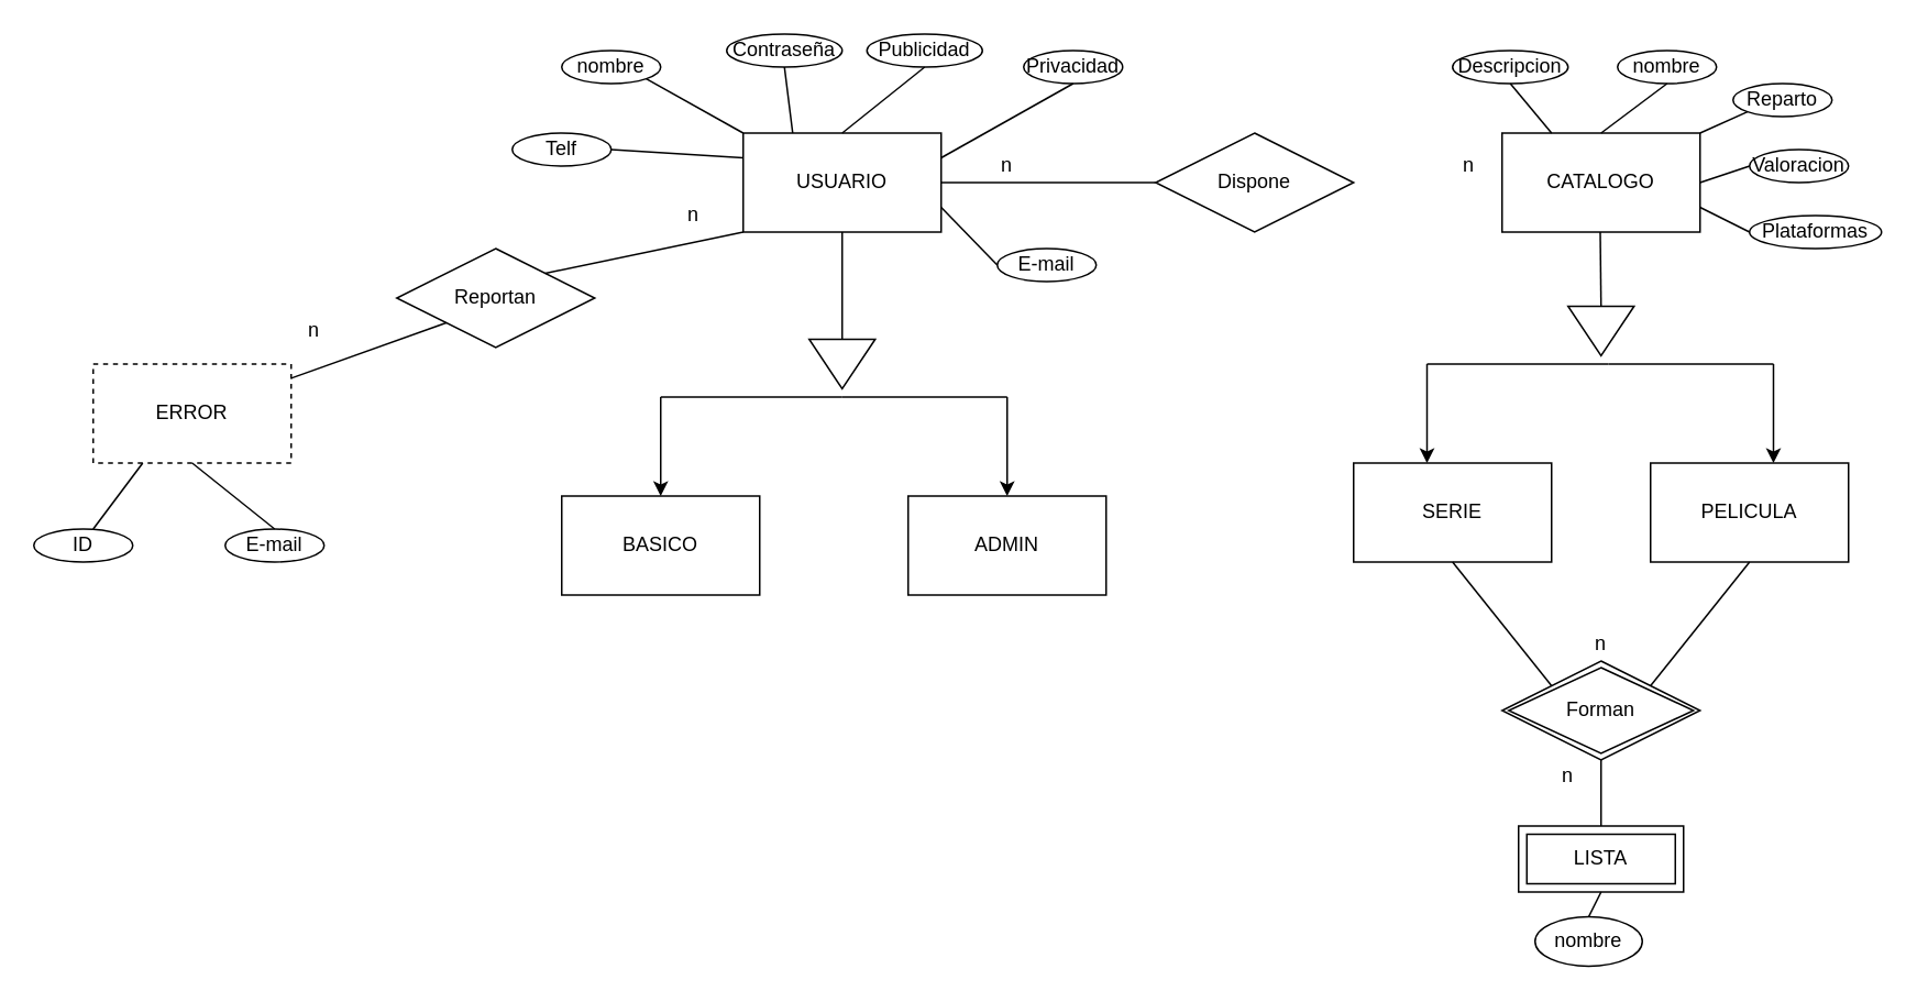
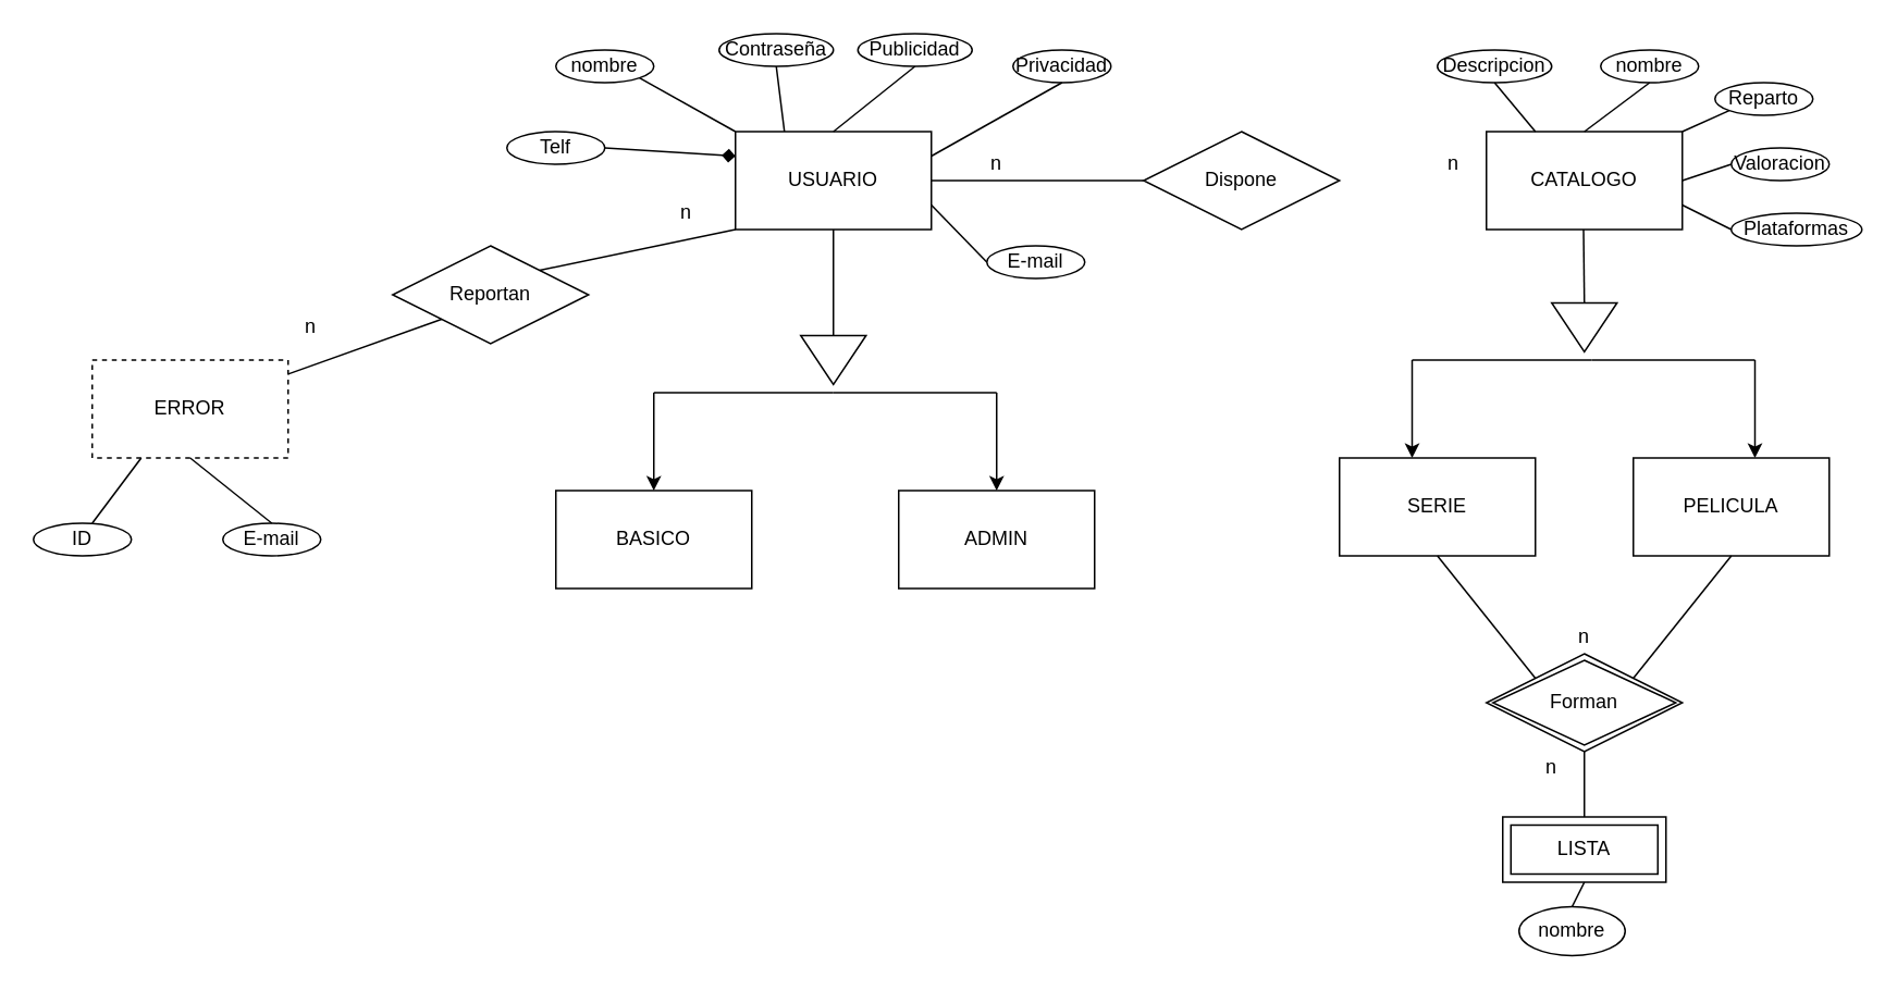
  <mxCell id="0" />
  <mxCell id="1" parent="0" />
  <mxCell id="2" value="&lt;font style=&quot;vertical-align: inherit&quot;&gt;&lt;font style=&quot;vertical-align: inherit&quot;&gt;USUARIO&lt;/font&gt;&lt;/font&gt;" style="rounded=0;whiteSpace=wrap;html=1;" vertex="1" parent="1"><mxGeometry x="450" y="80" width="120" height="60" as="geometry" /></mxCell>
  <mxCell id="3" value="&lt;font style=&quot;vertical-align: inherit&quot;&gt;&lt;font style=&quot;vertical-align: inherit&quot;&gt;nombre&lt;/font&gt;&lt;/font&gt;" style="ellipse;whiteSpace=wrap;html=1;" vertex="1" parent="1"><mxGeometry x="340" y="30" width="60" height="20" as="geometry" /></mxCell>
  <mxCell id="4" value="&lt;font style=&quot;vertical-align: inherit&quot;&gt;&lt;font style=&quot;vertical-align: inherit&quot;&gt;&lt;font style=&quot;vertical-align: inherit&quot;&gt;&lt;font style=&quot;vertical-align: inherit&quot;&gt;E-mail&lt;/font&gt;&lt;/font&gt;&lt;/font&gt;&lt;/font&gt;" style="ellipse;whiteSpace=wrap;html=1;" vertex="1" parent="1"><mxGeometry x="604" y="150" width="60" height="20" as="geometry" /></mxCell>
  <mxCell id="5" value="&lt;font style=&quot;vertical-align: inherit&quot;&gt;&lt;font style=&quot;vertical-align: inherit&quot;&gt;Contraseña&lt;/font&gt;&lt;/font&gt;" style="ellipse;whiteSpace=wrap;html=1;" vertex="1" parent="1"><mxGeometry x="440" y="20" width="70" height="20" as="geometry" /></mxCell>
  <mxCell id="6" value="&lt;font style=&quot;vertical-align: inherit&quot;&gt;&lt;font style=&quot;vertical-align: inherit&quot;&gt;CATALOGO&lt;/font&gt;&lt;/font&gt;" style="rounded=0;whiteSpace=wrap;html=1;" vertex="1" parent="1"><mxGeometry x="910" y="80" width="120" height="60" as="geometry" /></mxCell>
  <mxCell id="7" value="&lt;font style=&quot;vertical-align: inherit&quot;&gt;&lt;font style=&quot;vertical-align: inherit&quot;&gt;ERROR&lt;/font&gt;&lt;/font&gt;" style="rounded=0;whiteSpace=wrap;html=1;dashed=1;" vertex="1" parent="1"><mxGeometry x="56" y="220" width="120" height="60" as="geometry" /></mxCell>
  <mxCell id="8" value="&lt;font style=&quot;vertical-align: inherit&quot;&gt;&lt;font style=&quot;vertical-align: inherit&quot;&gt;Plataformas&lt;/font&gt;&lt;/font&gt;" style="ellipse;whiteSpace=wrap;html=1;" vertex="1" parent="1"><mxGeometry x="1060" y="130" width="80" height="20" as="geometry" /></mxCell>
  <mxCell id="9" value="&lt;font style=&quot;vertical-align: inherit&quot;&gt;&lt;font style=&quot;vertical-align: inherit&quot;&gt;Valoracion&lt;/font&gt;&lt;/font&gt;" style="ellipse;whiteSpace=wrap;html=1;" vertex="1" parent="1"><mxGeometry x="1060" y="90" width="60" height="20" as="geometry" /></mxCell>
  <mxCell id="10" value="&lt;font style=&quot;vertical-align: inherit&quot;&gt;&lt;font style=&quot;vertical-align: inherit&quot;&gt;Reparto&lt;/font&gt;&lt;/font&gt;" style="ellipse;whiteSpace=wrap;html=1;" vertex="1" parent="1"><mxGeometry x="1050" y="50" width="60" height="20" as="geometry" /></mxCell>
  <mxCell id="11" value="&lt;font style=&quot;vertical-align: inherit&quot;&gt;&lt;font style=&quot;vertical-align: inherit&quot;&gt;nombre&lt;/font&gt;&lt;/font&gt;" style="ellipse;whiteSpace=wrap;html=1;" vertex="1" parent="1"><mxGeometry x="980" y="30" width="60" height="20" as="geometry" /></mxCell>
  <mxCell id="12" value="&lt;font style=&quot;vertical-align: inherit&quot;&gt;&lt;font style=&quot;vertical-align: inherit&quot;&gt;Descripcion&lt;/font&gt;&lt;/font&gt;" style="ellipse;whiteSpace=wrap;html=1;" vertex="1" parent="1"><mxGeometry x="880" y="30" width="70" height="20" as="geometry" /></mxCell>
  <mxCell id="13" value="&lt;font style=&quot;vertical-align: inherit&quot;&gt;&lt;font style=&quot;vertical-align: inherit&quot;&gt;E-mail&lt;/font&gt;&lt;/font&gt;" style="ellipse;whiteSpace=wrap;html=1;" vertex="1" parent="1"><mxGeometry x="136" y="320" width="60" height="20" as="geometry" /></mxCell>
  <mxCell id="14" value="&lt;font style=&quot;vertical-align: inherit&quot;&gt;&lt;font style=&quot;vertical-align: inherit&quot;&gt;ID&lt;/font&gt;&lt;/font&gt;" style="ellipse;whiteSpace=wrap;html=1;" vertex="1" parent="1"><mxGeometry x="20" y="320" width="60" height="20" as="geometry" /></mxCell>
  <mxCell id="15" value="&lt;font style=&quot;vertical-align: inherit&quot;&gt;&lt;font style=&quot;vertical-align: inherit&quot;&gt;Privacidad&lt;/font&gt;&lt;/font&gt;" style="ellipse;whiteSpace=wrap;html=1;" vertex="1" parent="1"><mxGeometry x="620" y="30" width="60" height="20" as="geometry" /></mxCell>
  <mxCell id="16" value="&lt;font style=&quot;vertical-align: inherit&quot;&gt;&lt;font style=&quot;vertical-align: inherit&quot;&gt;Publicidad&lt;/font&gt;&lt;/font&gt;" style="ellipse;whiteSpace=wrap;html=1;" vertex="1" parent="1"><mxGeometry x="525" y="20" width="70" height="20" as="geometry" /></mxCell>
  <mxCell id="17" value="&lt;font style=&quot;vertical-align: inherit&quot;&gt;&lt;font style=&quot;vertical-align: inherit&quot;&gt;Telf&lt;/font&gt;&lt;/font&gt;" style="ellipse;whiteSpace=wrap;html=1;" vertex="1" parent="1"><mxGeometry x="310" y="80" width="60" height="20" as="geometry" /></mxCell>
  <mxCell id="18" value="" style="endArrow=none;html=1;exitX=1;exitY=1;exitDx=0;exitDy=0;entryX=0;entryY=0;entryDx=0;entryDy=0;" edge="1" parent="1" source="3" target="2"><mxGeometry width="50" height="50" relative="1" as="geometry"><mxPoint x="670" y="210" as="sourcePoint" /><mxPoint x="720" y="160" as="targetPoint" /></mxGeometry></mxCell>
  <mxCell id="19" value="" style="endArrow=none;html=1;exitX=0.5;exitY=1;exitDx=0;exitDy=0;entryX=0.5;entryY=0;entryDx=0;entryDy=0;" edge="1" parent="1" source="16" target="2"><mxGeometry width="50" height="50" relative="1" as="geometry"><mxPoint x="680" y="220" as="sourcePoint" /><mxPoint x="730" y="170" as="targetPoint" /></mxGeometry></mxCell>
- <mxCell id="20" value="" style="endArrow=none;html=1;exitX=1;exitY=0.5;exitDx=0;exitDy=0;entryX=0;entryY=0.25;entryDx=0;entryDy=0;" edge="1" parent="1" source="17" target="2"><mxGeometry width="50" height="50" relative="1" as="geometry"><mxPoint x="690" y="220" as="sourcePoint" /><mxPoint x="440" y="90" as="targetPoint" /></mxGeometry></mxCell>
+ <mxCell id="20" value="" style="endArrow=diamond;html=1;exitX=1;exitY=0.5;exitDx=0;exitDy=0;entryX=0;entryY=0.25;entryDx=0;entryDy=0;" edge="1" parent="1" source="17" target="2"><mxGeometry width="50" height="50" relative="1" as="geometry"><mxPoint x="690" y="220" as="sourcePoint" /><mxPoint x="440" y="90" as="targetPoint" /></mxGeometry></mxCell>
  <mxCell id="21" value="" style="endArrow=none;html=1;exitX=0.5;exitY=1;exitDx=0;exitDy=0;entryX=0.25;entryY=0;entryDx=0;entryDy=0;" edge="1" parent="1" source="5" target="2"><mxGeometry width="50" height="50" relative="1" as="geometry"><mxPoint x="720" y="260" as="sourcePoint" /><mxPoint x="770" y="210" as="targetPoint" /></mxGeometry></mxCell>
  <mxCell id="22" style="edgeStyle=orthogonalEdgeStyle;rounded=0;orthogonalLoop=1;jettySize=auto;html=1;exitX=0.5;exitY=1;exitDx=0;exitDy=0;" edge="1" parent="1" source="11" target="11"><mxGeometry relative="1" as="geometry" /></mxCell>
  <mxCell id="23" value="" style="endArrow=none;html=1;exitX=0.5;exitY=1;exitDx=0;exitDy=0;entryX=0.25;entryY=0;entryDx=0;entryDy=0;" edge="1" parent="1" source="12" target="6"><mxGeometry width="50" height="50" relative="1" as="geometry"><mxPoint x="810" y="270" as="sourcePoint" /><mxPoint x="860" y="220" as="targetPoint" /></mxGeometry></mxCell>
  <mxCell id="24" value="" style="endArrow=none;html=1;exitX=0;exitY=0.5;exitDx=0;exitDy=0;entryX=1;entryY=0.75;entryDx=0;entryDy=0;" edge="1" parent="1" source="8" target="6"><mxGeometry width="50" height="50" relative="1" as="geometry"><mxPoint x="820" y="280" as="sourcePoint" /><mxPoint x="870" y="230" as="targetPoint" /></mxGeometry></mxCell>
  <mxCell id="25" value="" style="endArrow=none;html=1;exitX=0;exitY=0.5;exitDx=0;exitDy=0;entryX=1;entryY=0.5;entryDx=0;entryDy=0;" edge="1" parent="1" source="9" target="6"><mxGeometry width="50" height="50" relative="1" as="geometry"><mxPoint x="830" y="290" as="sourcePoint" /><mxPoint x="880" y="240" as="targetPoint" /></mxGeometry></mxCell>
  <mxCell id="26" value="" style="endArrow=none;html=1;exitX=0;exitY=1;exitDx=0;exitDy=0;entryX=1;entryY=0;entryDx=0;entryDy=0;" edge="1" parent="1" source="10" target="6"><mxGeometry width="50" height="50" relative="1" as="geometry"><mxPoint x="840" y="300" as="sourcePoint" /><mxPoint x="890" y="250" as="targetPoint" /></mxGeometry></mxCell>
  <mxCell id="27" value="" style="endArrow=none;html=1;exitX=0.5;exitY=1;exitDx=0;exitDy=0;entryX=0.5;entryY=0;entryDx=0;entryDy=0;" edge="1" parent="1" source="11" target="6"><mxGeometry width="50" height="50" relative="1" as="geometry"><mxPoint x="850" y="310" as="sourcePoint" /><mxPoint x="900" y="260" as="targetPoint" /></mxGeometry></mxCell>
  <mxCell id="28" value="" style="endArrow=none;html=1;exitX=0.5;exitY=0;exitDx=0;exitDy=0;entryX=0.5;entryY=1;entryDx=0;entryDy=0;" edge="1" parent="1" source="13" target="7"><mxGeometry width="50" height="50" relative="1" as="geometry"><mxPoint x="276" y="150" as="sourcePoint" /><mxPoint x="326" y="100" as="targetPoint" /></mxGeometry></mxCell>
  <mxCell id="29" value="" style="endArrow=none;html=1;exitX=0.5;exitY=0;exitDx=0;exitDy=0;entryX=0.25;entryY=1;entryDx=0;entryDy=0;" edge="1" parent="1" target="7"><mxGeometry width="50" height="50" relative="1" as="geometry"><mxPoint x="56" y="320" as="sourcePoint" /><mxPoint x="326" y="100" as="targetPoint" /></mxGeometry></mxCell>
  <mxCell id="30" value="&lt;font style=&quot;vertical-align: inherit&quot;&gt;&lt;font style=&quot;vertical-align: inherit&quot;&gt;BASICO&lt;/font&gt;&lt;/font&gt;" style="rounded=0;whiteSpace=wrap;html=1;" vertex="1" parent="1"><mxGeometry x="340" y="300" width="120" height="60" as="geometry" /></mxCell>
  <mxCell id="31" value="&lt;font style=&quot;vertical-align: inherit&quot;&gt;&lt;font style=&quot;vertical-align: inherit&quot;&gt;ADMIN&lt;/font&gt;&lt;/font&gt;" style="rounded=0;whiteSpace=wrap;html=1;" vertex="1" parent="1"><mxGeometry x="550" y="300" width="120" height="60" as="geometry" /></mxCell>
  <mxCell id="32" value="" style="endArrow=none;html=1;exitX=0.5;exitY=1;exitDx=0;exitDy=0;" edge="1" parent="1" source="2"><mxGeometry width="50" height="50" relative="1" as="geometry"><mxPoint x="670" y="310" as="sourcePoint" /><mxPoint x="510" y="210" as="targetPoint" /></mxGeometry></mxCell>
  <mxCell id="33" value="" style="endArrow=classic;html=1;entryX=0.5;entryY=0;entryDx=0;entryDy=0;" edge="1" parent="1" target="31"><mxGeometry width="50" height="50" relative="1" as="geometry"><mxPoint x="610" y="240" as="sourcePoint" /><mxPoint x="720" y="290" as="targetPoint" /></mxGeometry></mxCell>
  <mxCell id="34" value="" style="endArrow=classic;html=1;entryX=0.5;entryY=0;entryDx=0;entryDy=0;" edge="1" parent="1" target="30"><mxGeometry width="50" height="50" relative="1" as="geometry"><mxPoint x="400" y="240" as="sourcePoint" /><mxPoint x="720" y="290" as="targetPoint" /></mxGeometry></mxCell>
  <mxCell id="35" value="" style="endArrow=none;html=1;" edge="1" parent="1"><mxGeometry width="50" height="50" relative="1" as="geometry"><mxPoint x="400" y="240" as="sourcePoint" /><mxPoint x="510" y="240" as="targetPoint" /></mxGeometry></mxCell>
  <mxCell id="36" value="" style="endArrow=none;html=1;" edge="1" parent="1"><mxGeometry width="50" height="50" relative="1" as="geometry"><mxPoint x="510" y="240" as="sourcePoint" /><mxPoint x="610" y="240" as="targetPoint" /><Array as="points"><mxPoint x="560" y="240" /></Array></mxGeometry></mxCell>
  <mxCell id="37" value="" style="triangle;whiteSpace=wrap;html=1;rotation=90;" vertex="1" parent="1"><mxGeometry x="495" y="200" width="30" height="40" as="geometry" /></mxCell>
  <mxCell id="38" value="&lt;font style=&quot;vertical-align: inherit&quot;&gt;&lt;font style=&quot;vertical-align: inherit&quot;&gt;SERIE&lt;/font&gt;&lt;/font&gt;" style="rounded=0;whiteSpace=wrap;html=1;" vertex="1" parent="1"><mxGeometry x="820" y="280" width="120" height="60" as="geometry" /></mxCell>
  <mxCell id="39" value="&lt;font style=&quot;vertical-align: inherit&quot;&gt;&lt;font style=&quot;vertical-align: inherit&quot;&gt;PELICULA&lt;/font&gt;&lt;/font&gt;" style="rounded=0;whiteSpace=wrap;html=1;" vertex="1" parent="1"><mxGeometry x="1000" y="280" width="120" height="60" as="geometry" /></mxCell>
  <mxCell id="40" value="" style="endArrow=classic;html=1;entryX=0.5;entryY=0;entryDx=0;entryDy=0;" edge="1" parent="1"><mxGeometry width="50" height="50" relative="1" as="geometry"><mxPoint x="1074.5" y="220" as="sourcePoint" /><mxPoint x="1074.5" y="280" as="targetPoint" /></mxGeometry></mxCell>
  <mxCell id="41" value="" style="endArrow=classic;html=1;entryX=0.5;entryY=0;entryDx=0;entryDy=0;" edge="1" parent="1"><mxGeometry width="50" height="50" relative="1" as="geometry"><mxPoint x="864.5" y="220" as="sourcePoint" /><mxPoint x="864.5" y="280" as="targetPoint" /></mxGeometry></mxCell>
  <mxCell id="42" value="" style="endArrow=none;html=1;" edge="1" parent="1"><mxGeometry width="50" height="50" relative="1" as="geometry"><mxPoint x="864.5" y="220" as="sourcePoint" /><mxPoint x="974.5" y="220" as="targetPoint" /></mxGeometry></mxCell>
  <mxCell id="43" value="" style="endArrow=none;html=1;" edge="1" parent="1"><mxGeometry width="50" height="50" relative="1" as="geometry"><mxPoint x="974.5" y="220" as="sourcePoint" /><mxPoint x="1074.5" y="220" as="targetPoint" /><Array as="points"><mxPoint x="1024.5" y="220" /></Array></mxGeometry></mxCell>
  <mxCell id="44" value="" style="triangle;whiteSpace=wrap;html=1;rotation=90;" vertex="1" parent="1"><mxGeometry x="955" y="180" width="30" height="40" as="geometry" /></mxCell>
  <mxCell id="45" value="" style="endArrow=none;html=1;exitX=0.5;exitY=1;exitDx=0;exitDy=0;entryX=0;entryY=0.5;entryDx=0;entryDy=0;" edge="1" parent="1" target="44"><mxGeometry width="50" height="50" relative="1" as="geometry"><mxPoint x="969.5" y="140" as="sourcePoint" /><mxPoint x="970" y="180" as="targetPoint" /></mxGeometry></mxCell>
  <mxCell id="46" value="&lt;font style=&quot;vertical-align: inherit&quot;&gt;&lt;font style=&quot;vertical-align: inherit&quot;&gt;LISTA&lt;/font&gt;&lt;/font&gt;" style="shape=ext;margin=3;double=1;whiteSpace=wrap;html=1;align=center;" vertex="1" parent="1"><mxGeometry x="920" y="500" width="100" height="40" as="geometry" /></mxCell>
  <mxCell id="47" value="&lt;font style=&quot;vertical-align: inherit&quot;&gt;&lt;font style=&quot;vertical-align: inherit&quot;&gt;nombre&lt;/font&gt;&lt;/font&gt;" style="ellipse;whiteSpace=wrap;html=1;align=center;" vertex="1" parent="1"><mxGeometry x="930" y="555" width="65" height="30" as="geometry" /></mxCell>
  <mxCell id="48" value="Forman" style="shape=rhombus;double=1;perimeter=rhombusPerimeter;whiteSpace=wrap;html=1;align=center;" vertex="1" parent="1"><mxGeometry x="910" y="400" width="120" height="60" as="geometry" /></mxCell>
  <mxCell id="49" value="" style="endArrow=none;html=1;exitX=0.5;exitY=0;exitDx=0;exitDy=0;entryX=0.5;entryY=1;entryDx=0;entryDy=0;" edge="1" parent="1" source="47" target="46"><mxGeometry width="50" height="50" relative="1" as="geometry"><mxPoint x="860" y="290" as="sourcePoint" /><mxPoint x="910" y="240" as="targetPoint" /></mxGeometry></mxCell>
  <mxCell id="50" value="" style="endArrow=none;html=1;entryX=0.5;entryY=1;entryDx=0;entryDy=0;" edge="1" parent="1" source="46" target="48"><mxGeometry width="50" height="50" relative="1" as="geometry"><mxPoint x="870" y="290" as="sourcePoint" /><mxPoint x="920" y="240" as="targetPoint" /></mxGeometry></mxCell>
  <mxCell id="51" value="" style="endArrow=none;html=1;exitX=0.5;exitY=1;exitDx=0;exitDy=0;entryX=1;entryY=0;entryDx=0;entryDy=0;" edge="1" parent="1" source="39" target="48"><mxGeometry width="50" height="50" relative="1" as="geometry"><mxPoint x="870" y="290" as="sourcePoint" /><mxPoint x="920" y="240" as="targetPoint" /></mxGeometry></mxCell>
  <mxCell id="52" value="" style="endArrow=none;html=1;exitX=0.5;exitY=1;exitDx=0;exitDy=0;entryX=0;entryY=0;entryDx=0;entryDy=0;" edge="1" parent="1" source="38" target="48"><mxGeometry width="50" height="50" relative="1" as="geometry"><mxPoint x="870" y="290" as="sourcePoint" /><mxPoint x="920" y="240" as="targetPoint" /></mxGeometry></mxCell>
  <mxCell id="53" value="" style="endArrow=none;html=1;exitX=0;exitY=0.5;exitDx=0;exitDy=0;entryX=1;entryY=0.75;entryDx=0;entryDy=0;" edge="1" parent="1" source="4" target="2"><mxGeometry width="50" height="50" relative="1" as="geometry"><mxPoint x="480" y="390" as="sourcePoint" /><mxPoint x="530" y="340" as="targetPoint" /></mxGeometry></mxCell>
  <mxCell id="54" value="" style="endArrow=none;html=1;exitX=0.5;exitY=1;exitDx=0;exitDy=0;entryX=1;entryY=0.25;entryDx=0;entryDy=0;" edge="1" parent="1" source="15" target="2"><mxGeometry width="50" height="50" relative="1" as="geometry"><mxPoint x="480" y="390" as="sourcePoint" /><mxPoint x="530" y="340" as="targetPoint" /></mxGeometry></mxCell>
  <mxCell id="55" value="Reportan" style="shape=rhombus;perimeter=rhombusPerimeter;whiteSpace=wrap;html=1;align=center;" vertex="1" parent="1"><mxGeometry x="240" y="150" width="120" height="60" as="geometry" /></mxCell>
  <mxCell id="56" value="Dispone" style="shape=rhombus;perimeter=rhombusPerimeter;whiteSpace=wrap;html=1;align=center;" vertex="1" parent="1"><mxGeometry x="700" y="80" width="120" height="60" as="geometry" /></mxCell>
  <mxCell id="57" value="" style="endArrow=none;html=1;exitX=0;exitY=1;exitDx=0;exitDy=0;entryX=1;entryY=0;entryDx=0;entryDy=0;" edge="1" parent="1" source="2" target="55"><mxGeometry width="50" height="50" relative="1" as="geometry"><mxPoint x="480" y="390" as="sourcePoint" /><mxPoint x="530" y="340" as="targetPoint" /></mxGeometry></mxCell>
  <mxCell id="58" value="" style="endArrow=none;html=1;exitX=1;exitY=0.5;exitDx=0;exitDy=0;entryX=0;entryY=0.5;entryDx=0;entryDy=0;" edge="1" parent="1" source="2" target="56"><mxGeometry width="50" height="50" relative="1" as="geometry"><mxPoint x="480" y="390" as="sourcePoint" /><mxPoint x="530" y="340" as="targetPoint" /></mxGeometry></mxCell>
  <mxCell id="59" value="" style="endArrow=none;html=1;exitX=0;exitY=1;exitDx=0;exitDy=0;" edge="1" parent="1" source="55" target="7"><mxGeometry width="50" height="50" relative="1" as="geometry"><mxPoint x="480" y="390" as="sourcePoint" /><mxPoint x="530" y="340" as="targetPoint" /></mxGeometry></mxCell>
  <mxCell id="60" value="n" style="text;html=1;strokeColor=none;fillColor=none;align=center;verticalAlign=middle;whiteSpace=wrap;rounded=0;" vertex="1" parent="1"><mxGeometry x="930" y="460" width="40" height="20" as="geometry" /></mxCell>
  <mxCell id="61" value="n" style="text;html=1;strokeColor=none;fillColor=none;align=center;verticalAlign=middle;whiteSpace=wrap;rounded=0;" vertex="1" parent="1"><mxGeometry x="950" y="380" width="40" height="20" as="geometry" /></mxCell>
  <mxCell id="62" value="n" style="text;html=1;strokeColor=none;fillColor=none;align=center;verticalAlign=middle;whiteSpace=wrap;rounded=0;" vertex="1" parent="1"><mxGeometry x="870" y="90" width="40" height="20" as="geometry" /></mxCell>
  <mxCell id="63" value="n" style="text;html=1;strokeColor=none;fillColor=none;align=center;verticalAlign=middle;whiteSpace=wrap;rounded=0;" vertex="1" parent="1"><mxGeometry x="590" y="90" width="40" height="20" as="geometry" /></mxCell>
  <mxCell id="64" value="n" style="text;html=1;strokeColor=none;fillColor=none;align=center;verticalAlign=middle;whiteSpace=wrap;rounded=0;" vertex="1" parent="1"><mxGeometry x="400" y="120" width="40" height="20" as="geometry" /></mxCell>
  <mxCell id="65" value="n" style="text;html=1;strokeColor=none;fillColor=none;align=center;verticalAlign=middle;whiteSpace=wrap;rounded=0;" vertex="1" parent="1"><mxGeometry x="170" y="190" width="40" height="20" as="geometry" /></mxCell>
